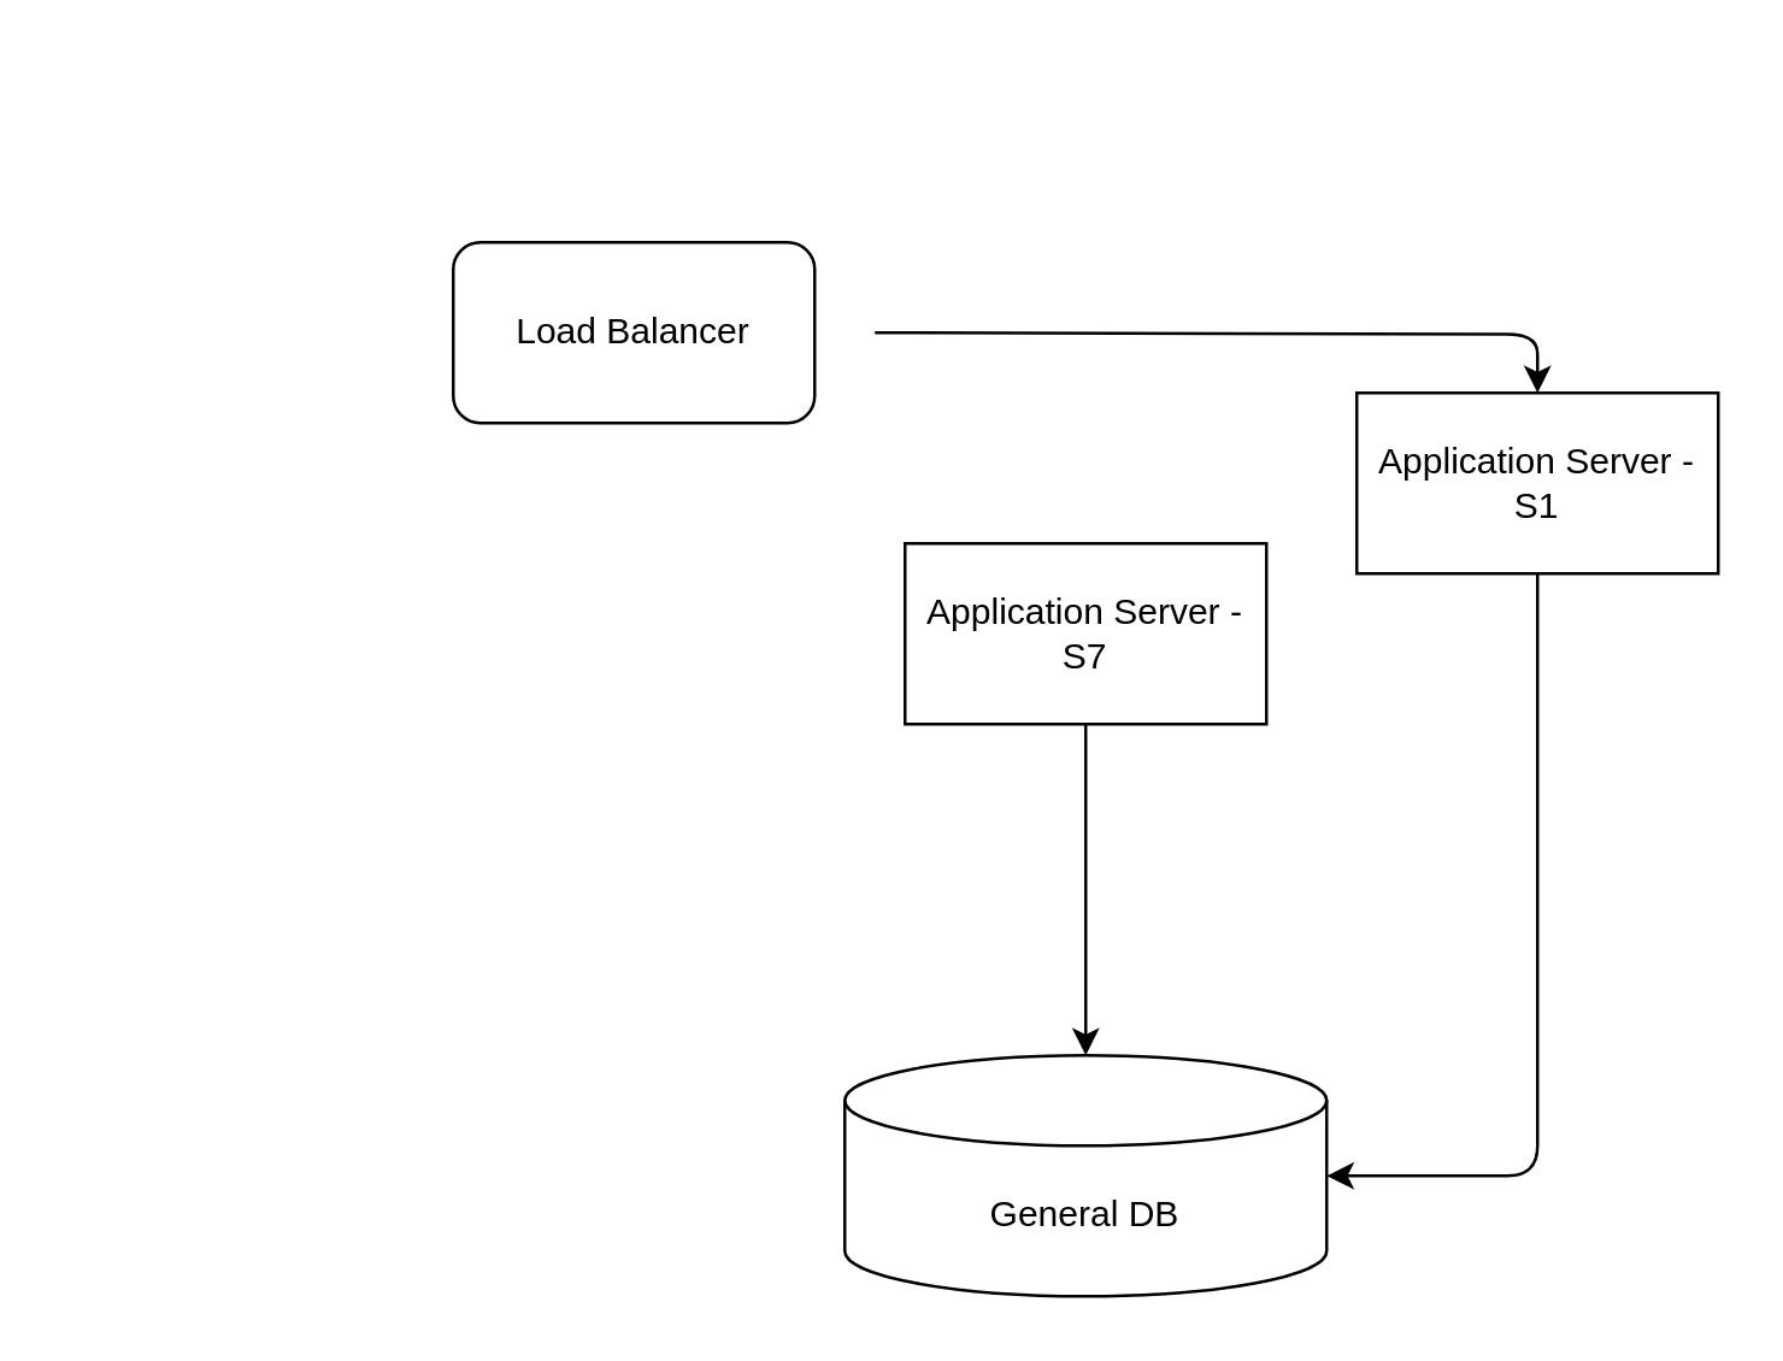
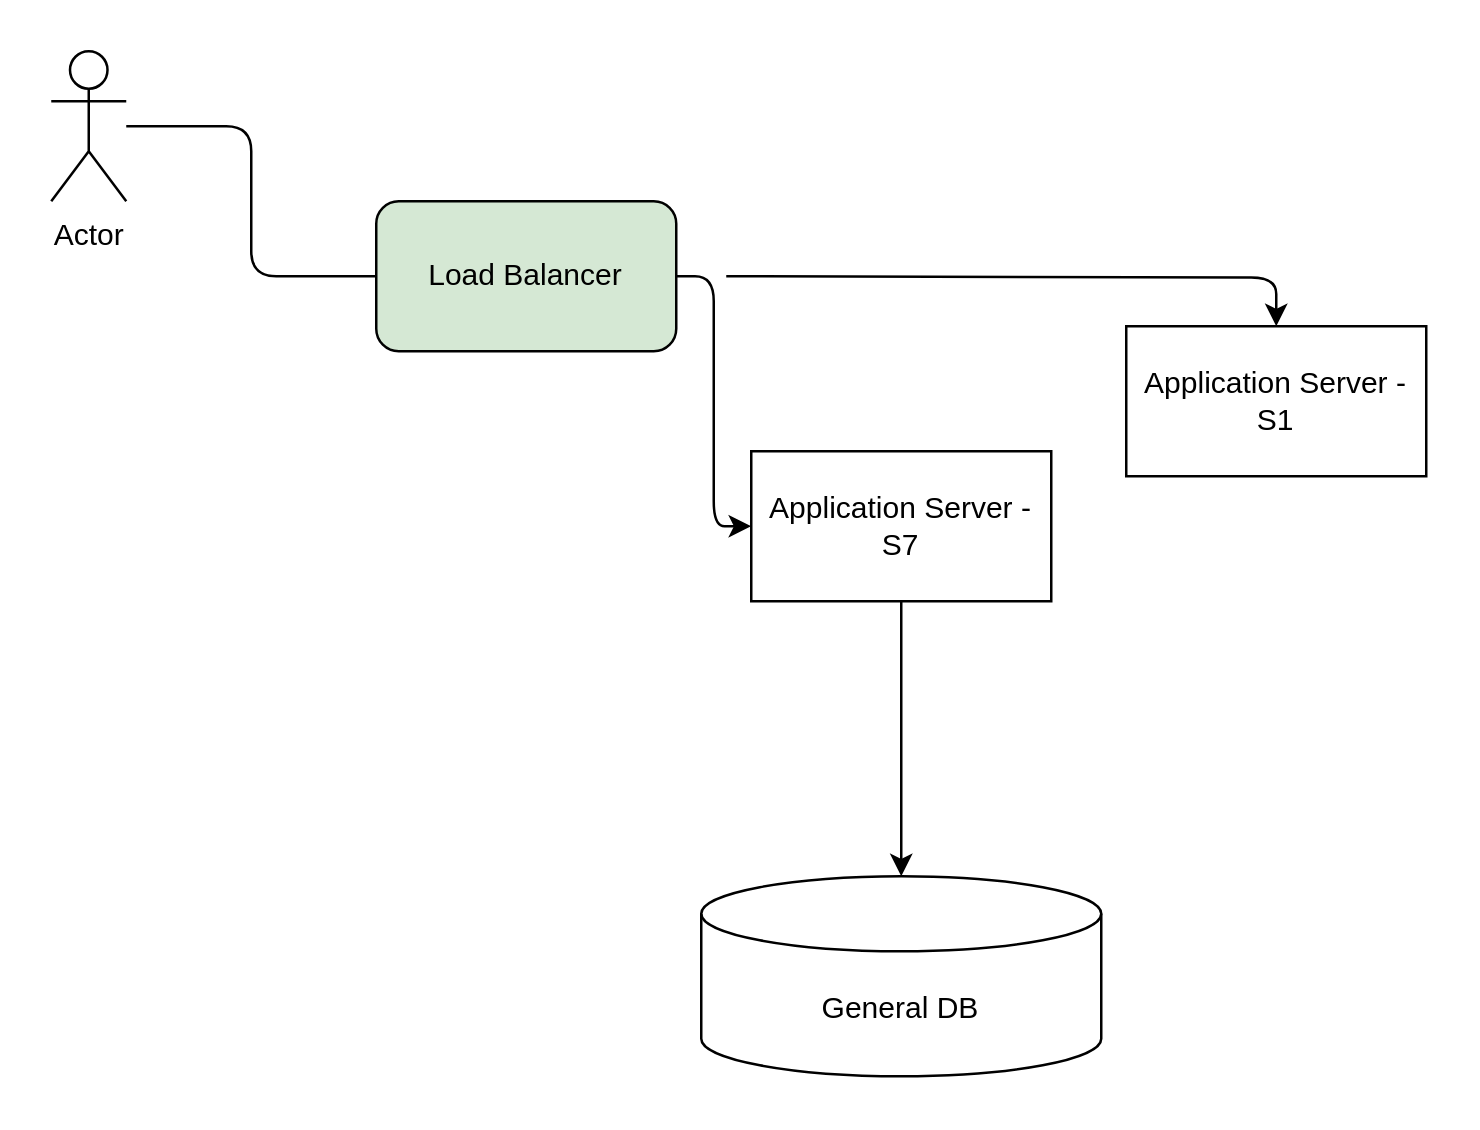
  <mxCell id="0" />
  <mxCell id="1" parent="0" />
  <mxCell id="2" style="edgeStyle=none;html=1;exitX=0.5;exitY=1;exitDx=0;exitDy=0;" edge="1" parent="1" source="3" target="4"><mxGeometry relative="1" as="geometry" /></mxCell>
  <mxCell id="3" value="Application Server - S7" style="rounded=0;whiteSpace=wrap;html=1;" vertex="1" parent="1"><mxGeometry x="300" y="180" width="120" height="60" as="geometry" /></mxCell>
  <mxCell id="4" value="General DB" style="shape=cylinder3;whiteSpace=wrap;html=1;boundedLbl=1;backgroundOutline=1;size=15;" vertex="1" parent="1"><mxGeometry x="280" y="350" width="160" height="80" as="geometry" /></mxCell>
- <mxCell id="8" value="Load Balancer" style="rounded=1;whiteSpace=wrap;html=1;" vertex="1" parent="1"><mxGeometry x="150" y="80" width="120" height="60" as="geometry" /></mxCell>
- <mxCell id="9" style="edgeStyle=orthogonalEdgeStyle;html=1;entryX=1;entryY=0.5;entryDx=0;entryDy=0;entryPerimeter=0;" edge="1" parent="1" source="10" target="4"><mxGeometry relative="1" as="geometry"><Array as="points"><mxPoint x="510" y="390" /></Array></mxGeometry></mxCell>
+ <mxCell id="5" style="edgeStyle=orthogonalEdgeStyle;html=1;entryX=0;entryY=0.5;entryDx=0;entryDy=0;startArrow=none;" edge="1" parent="1" source="8" target="3"><mxGeometry relative="1" as="geometry" /></mxCell>
+ <mxCell id="6" value="Actor" style="shape=umlActor;verticalLabelPosition=bottom;verticalAlign=top;html=1;outlineConnect=0;" vertex="1" parent="1"><mxGeometry x="20" y="20" width="30" height="60" as="geometry" /></mxCell>
+ <mxCell id="7" value="" style="edgeStyle=orthogonalEdgeStyle;html=1;entryX=0;entryY=0.5;entryDx=0;entryDy=0;endArrow=none;" edge="1" parent="1" source="6" target="8"><mxGeometry relative="1" as="geometry"><mxPoint x="120" y="-20" as="sourcePoint" /><mxPoint x="300" y="270" as="targetPoint" /></mxGeometry></mxCell>
+ <mxCell id="8" value="Load Balancer" style="rounded=1;whiteSpace=wrap;html=1;fillColor=#d5e8d4;" vertex="1" parent="1"><mxGeometry x="150" y="80" width="120" height="60" as="geometry" /></mxCell>
  <mxCell id="10" value="Application Server - S1" style="rounded=0;whiteSpace=wrap;html=1;" vertex="1" parent="1"><mxGeometry x="450" y="130" width="120" height="60" as="geometry" /></mxCell>
  <mxCell id="11" style="edgeStyle=orthogonalEdgeStyle;html=1;entryX=0.5;entryY=0;entryDx=0;entryDy=0;startArrow=none;" edge="1" parent="1" target="10"><mxGeometry relative="1" as="geometry"><mxPoint x="290" y="110" as="sourcePoint" /><mxPoint x="320" y="210" as="targetPoint" /></mxGeometry></mxCell>
